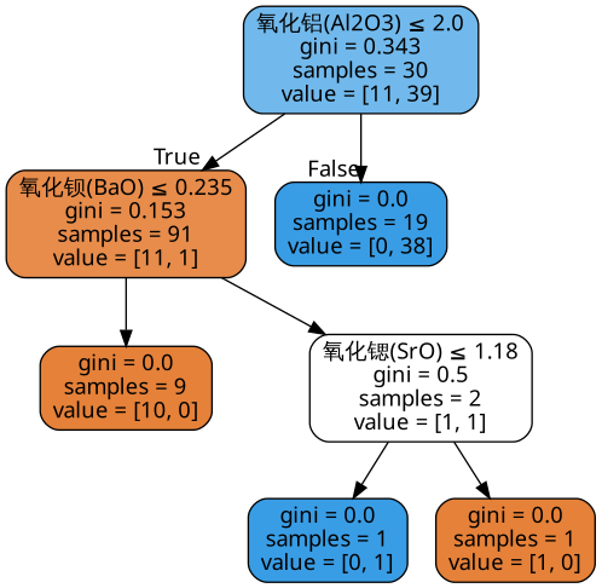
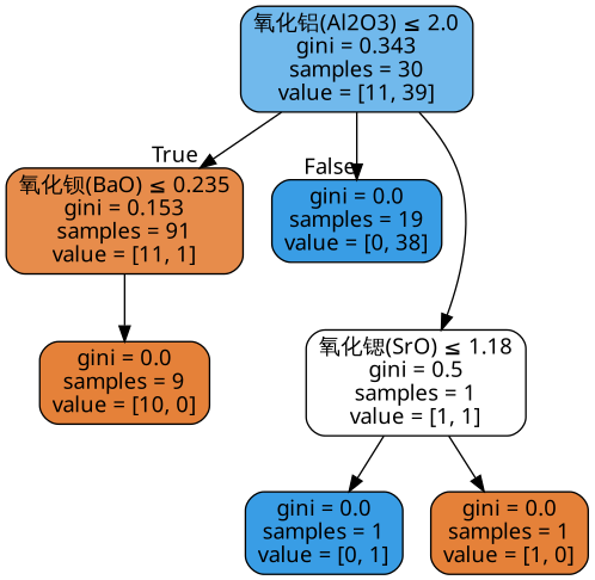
  digraph {
    node [color=black fillcolor="#399de5" fontname=DengXian shape=box style="filled, rounded"]
    edge [fontname=DengXian]
    n1 [fillcolor="#71b9ec" label=<氧化铝(Al2O3) &le; 2.0<br/>gini = 0.343<br/>samples = 30<br/>value = [11, 39]>]
    n2 [fillcolor="#e78c4b" label=<氧化钡(BaO) &le; 0.235<br/>gini = 0.153<br/>samples = 91<br/>value = [11, 1]>]
    n3 [label=<gini = 0.0<br/>samples = 19<br/>value = [0, 38]>]
-   n4 [fillcolor="#ffffff" label=<氧化锶(SrO) &le; 1.18<br/>gini = 0.5<br/>samples = 2<br/>value = [1, 1]>]
+   n4 [fillcolor="#ffffff" label=<氧化锶(SrO) &le; 1.18<br/>gini = 0.5<br/>samples = 1<br/>value = [1, 1]>]
    n5 [fillcolor="#e58139" label=<gini = 0.0<br/>samples = 9<br/>value = [10, 0]>]
    n6 [label=<gini = 0.0<br/>samples = 1<br/>value = [0, 1]>]
    n7 [fillcolor="#e58139" label=<gini = 0.0<br/>samples = 1<br/>value = [1, 0]>]
    n1 -> n2 [headlabel=True labelangle=45 labeldistance=2.5]
    n1 -> n3 [headlabel=False labelangle=-45 labeldistance=2.5]
-   n2 -> n4
+   n1 -> n4
    n2 -> n5
    n4 -> n6
    n4 -> n7
  }
